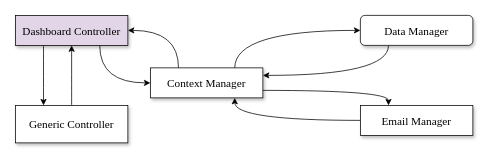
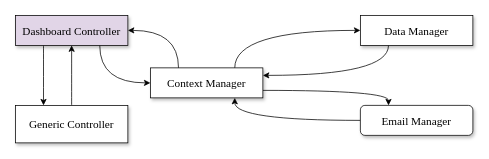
  <mxCell id="0" />
  <mxCell id="1" parent="0" />
  <mxCell id="2" style="edgeStyle=orthogonalEdgeStyle;curved=1;rounded=0;orthogonalLoop=1;jettySize=auto;html=1;exitX=0.25;exitY=1;exitDx=0;exitDy=0;entryX=1;entryY=0.25;entryDx=0;entryDy=0;" edge="1" parent="1" source="3" target="7"><mxGeometry relative="1" as="geometry" /></mxCell>
- <mxCell id="3" value="&lt;font face=&quot;computer modern&quot; style=&quot;font-size: 15px&quot;&gt;Data Manager&lt;/font&gt;" style="whiteSpace=wrap;html=1;shadow=1;strokeWidth=1;rounded=1;" parent="1" vertex="1"><mxGeometry x="480" y="20" width="150" height="40" as="geometry" /></mxCell>
+ <mxCell id="3" value="&lt;font face=&quot;computer modern&quot; style=&quot;font-size: 15px&quot;&gt;Data Manager&lt;/font&gt;" style="rounded=0;whiteSpace=wrap;html=1;shadow=1;strokeWidth=1;" parent="1" vertex="1"><mxGeometry x="480" y="20" width="150" height="40" as="geometry" /></mxCell>
  <mxCell id="4" style="edgeStyle=orthogonalEdgeStyle;curved=1;rounded=0;orthogonalLoop=1;jettySize=auto;html=1;exitX=0.25;exitY=0;exitDx=0;exitDy=0;entryX=1;entryY=0.5;entryDx=0;entryDy=0;" edge="1" parent="1" source="7" target="12"><mxGeometry relative="1" as="geometry" /></mxCell>
  <mxCell id="5" style="edgeStyle=orthogonalEdgeStyle;curved=1;rounded=0;orthogonalLoop=1;jettySize=auto;html=1;exitX=0.75;exitY=0;exitDx=0;exitDy=0;entryX=0;entryY=0.5;entryDx=0;entryDy=0;" edge="1" parent="1" source="7" target="3"><mxGeometry relative="1" as="geometry" /></mxCell>
  <mxCell id="6" style="edgeStyle=orthogonalEdgeStyle;curved=1;rounded=0;orthogonalLoop=1;jettySize=auto;html=1;exitX=1;exitY=0.75;exitDx=0;exitDy=0;entryX=0.25;entryY=0;entryDx=0;entryDy=0;" edge="1" parent="1" source="7" target="9"><mxGeometry relative="1" as="geometry" /></mxCell>
  <mxCell id="7" value="&lt;font face=&quot;computer modern&quot; style=&quot;font-size: 15px&quot;&gt;Context Manager&lt;/font&gt;" style="rounded=0;whiteSpace=wrap;html=1;shadow=1;strokeWidth=1;" parent="1" vertex="1"><mxGeometry x="200" y="90" width="150" height="40" as="geometry" /></mxCell>
  <mxCell id="8" style="edgeStyle=orthogonalEdgeStyle;curved=1;rounded=0;orthogonalLoop=1;jettySize=auto;html=1;exitX=0;exitY=0.5;exitDx=0;exitDy=0;entryX=0.75;entryY=1;entryDx=0;entryDy=0;" edge="1" parent="1" source="9" target="7"><mxGeometry relative="1" as="geometry" /></mxCell>
- <mxCell id="9" value="&lt;font face=&quot;computer modern&quot; style=&quot;font-size: 15px&quot;&gt;Email Manager&lt;/font&gt;" style="rounded=0;whiteSpace=wrap;html=1;shadow=1;strokeWidth=1;" parent="1" vertex="1"><mxGeometry x="480" y="140" width="150" height="40" as="geometry" /></mxCell>
+ <mxCell id="9" value="&lt;font face=&quot;computer modern&quot; style=&quot;font-size: 15px&quot;&gt;Email Manager&lt;/font&gt;" style="whiteSpace=wrap;html=1;shadow=1;strokeWidth=1;rounded=1;" parent="1" vertex="1"><mxGeometry x="480" y="140" width="150" height="40" as="geometry" /></mxCell>
  <mxCell id="10" style="edgeStyle=orthogonalEdgeStyle;curved=1;rounded=0;orthogonalLoop=1;jettySize=auto;html=1;exitX=0.25;exitY=1;exitDx=0;exitDy=0;entryX=0.25;entryY=0;entryDx=0;entryDy=0;" edge="1" parent="1" source="12" target="14"><mxGeometry relative="1" as="geometry" /></mxCell>
  <mxCell id="11" style="edgeStyle=orthogonalEdgeStyle;curved=1;rounded=0;orthogonalLoop=1;jettySize=auto;html=1;exitX=0.75;exitY=1;exitDx=0;exitDy=0;entryX=0;entryY=0.5;entryDx=0;entryDy=0;" edge="1" parent="1" source="12" target="7"><mxGeometry relative="1" as="geometry" /></mxCell>
  <mxCell id="12" value="&lt;font face=&quot;computer modern&quot; style=&quot;font-size: 15px&quot;&gt;Dashboard Controller&lt;/font&gt;" style="rounded=0;whiteSpace=wrap;html=1;shadow=1;strokeWidth=1;fillColor=#e1d5e7;" parent="1" vertex="1"><mxGeometry x="20" y="20" width="150" height="40" as="geometry" /></mxCell>
  <mxCell id="13" style="edgeStyle=orthogonalEdgeStyle;curved=1;rounded=0;orthogonalLoop=1;jettySize=auto;html=1;exitX=0.5;exitY=0;exitDx=0;exitDy=0;entryX=0.5;entryY=1;entryDx=0;entryDy=0;" edge="1" parent="1" source="14" target="12"><mxGeometry relative="1" as="geometry" /></mxCell>
  <mxCell id="14" value="&lt;font face=&quot;computer modern&quot; style=&quot;font-size: 15px&quot;&gt;Generic Controller&lt;/font&gt;" style="rounded=0;whiteSpace=wrap;html=1;shadow=1;strokeWidth=1;" vertex="1" parent="1"><mxGeometry x="20" y="140" width="150" height="50" as="geometry" /></mxCell>
